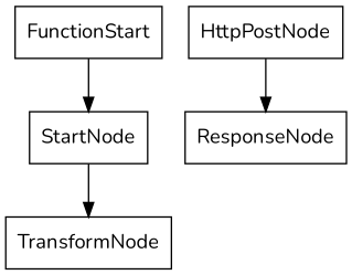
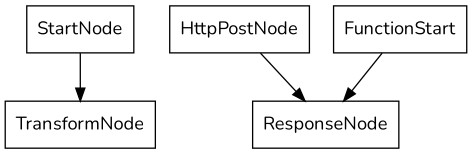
  digraph {
    fontname=Nunito
    node [fontname=Nunito shape=record]
    edge [fontname=Nunito]
    StartNode
    TransformNode
    HttpPostNode
    ResponseNode
    FunctionStart
    StartNode -> TransformNode
    HttpPostNode -> ResponseNode
-   FunctionStart -> StartNode
+   FunctionStart -> ResponseNode
  }
